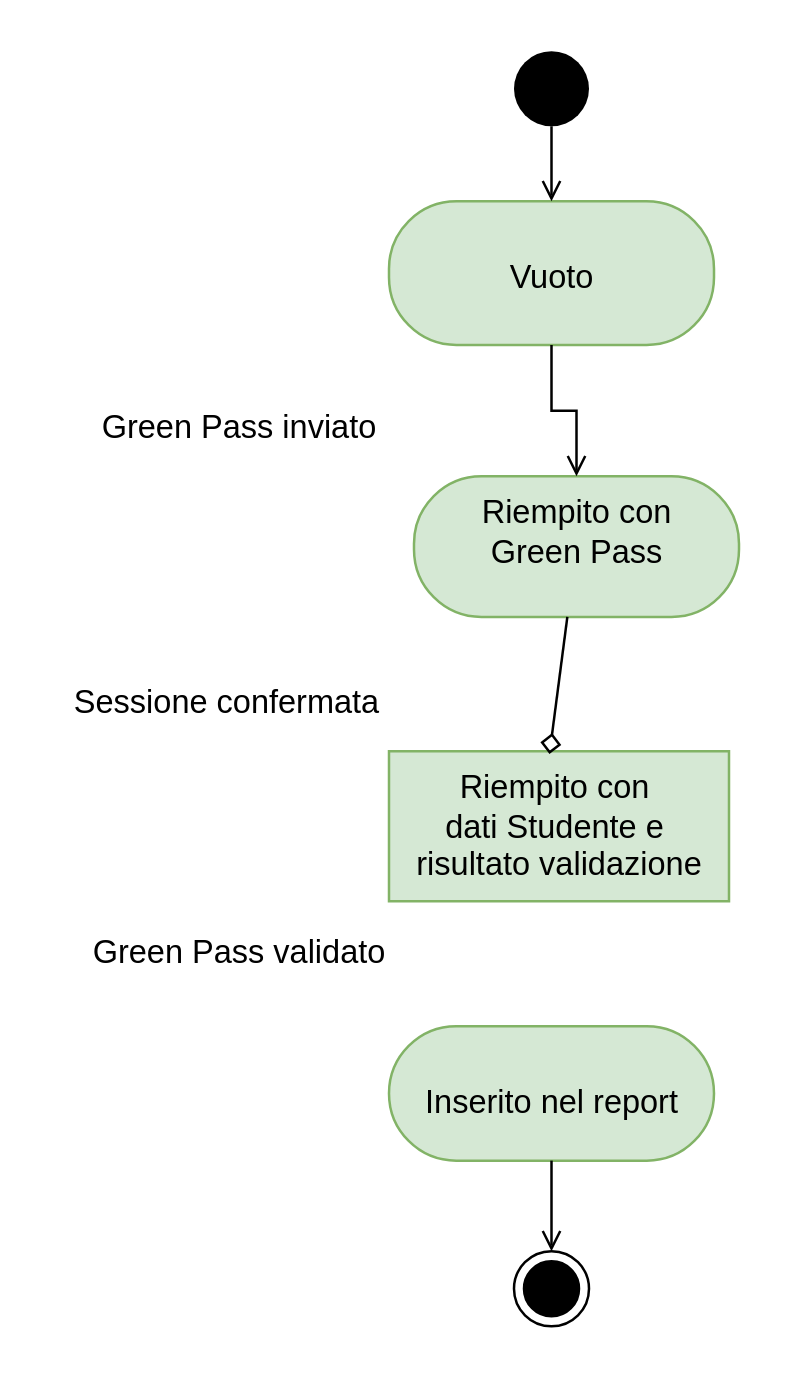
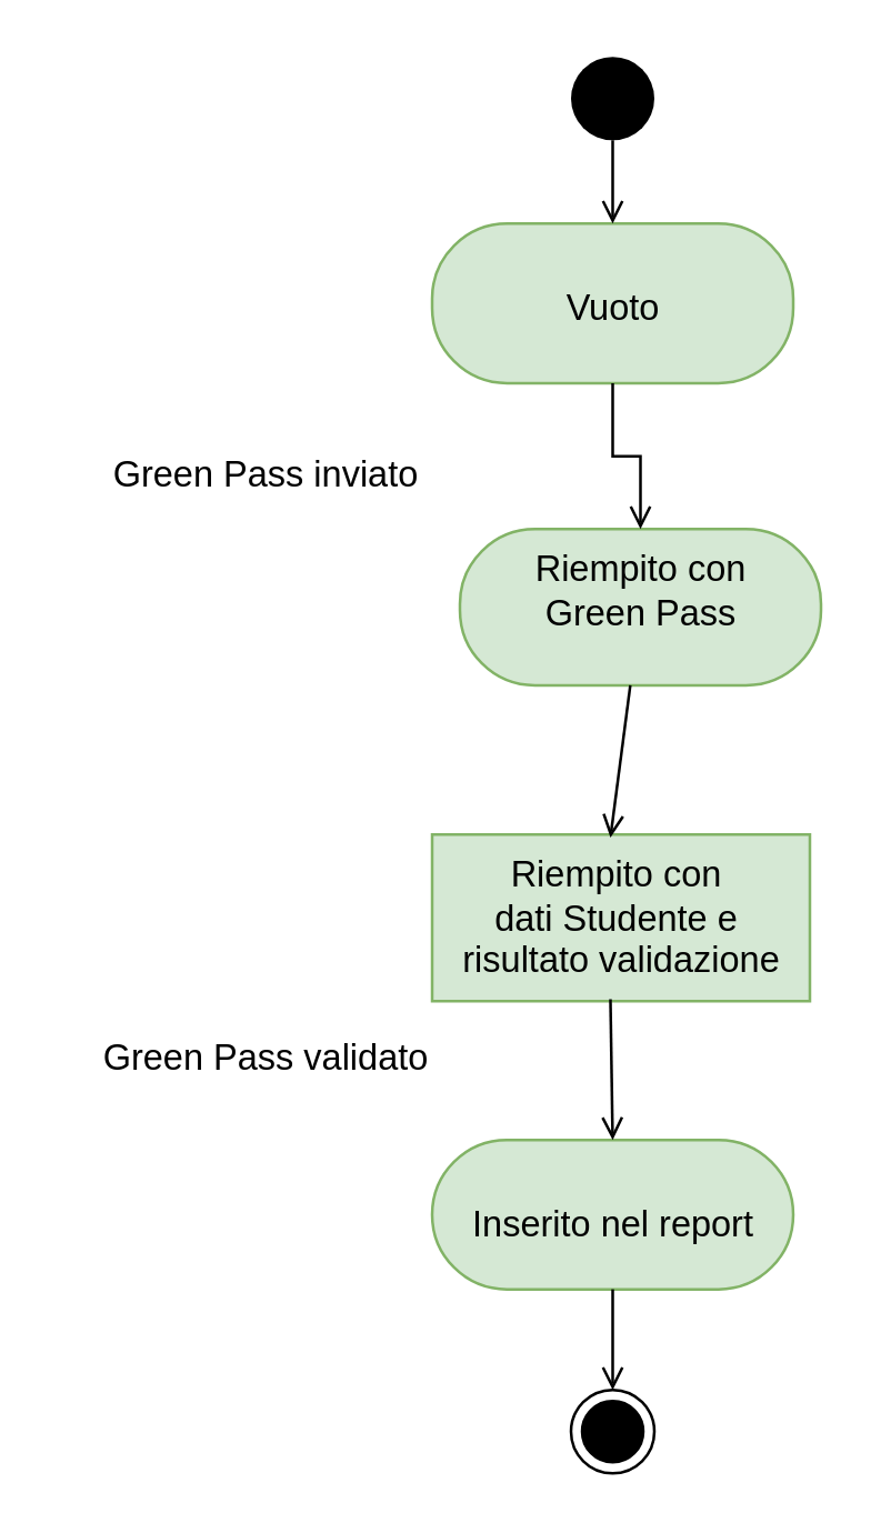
  <mxCell id="0" />
  <mxCell id="1" parent="0" />
  <mxCell id="2" value="" style="ellipse;fillColor=#000000;strokeColor=none;rotation=90;direction=south;" parent="1" vertex="1"><mxGeometry x="205" y="20" width="30" height="30" as="geometry" /></mxCell>
  <mxCell id="3" value="&lt;font style=&quot;font-size: 13px&quot;&gt;&lt;br&gt;Vuoto&lt;/font&gt;" style="html=1;align=center;verticalAlign=top;rounded=1;absoluteArcSize=1;arcSize=54;dashed=0;fillColor=#d5e8d4;strokeColor=#82b366;" parent="1" vertex="1"><mxGeometry x="155" y="80" width="130" height="57.5" as="geometry" /></mxCell>
  <mxCell id="4" value="" style="ellipse;html=1;shape=endState;fillColor=#000000;strokeColor=#000000;" parent="1" vertex="1"><mxGeometry x="205" y="500" width="30" height="30" as="geometry" /></mxCell>
  <mxCell id="5" value="&lt;font style=&quot;font-size: 13px&quot;&gt;Green Pass inviato&lt;/font&gt;" style="text;html=1;align=center;verticalAlign=middle;resizable=0;points=[];autosize=1;strokeColor=none;fillColor=none;" parent="1" vertex="1"><mxGeometry x="30" y="160" width="130" height="20" as="geometry" /></mxCell>
  <mxCell id="6" value="&lt;font style=&quot;font-size: 13px&quot;&gt;Green Pass validato&lt;/font&gt;" style="text;html=1;align=center;verticalAlign=middle;resizable=0;points=[];autosize=1;strokeColor=none;fillColor=none;" parent="1" vertex="1"><mxGeometry x="30" y="370" width="130" height="20" as="geometry" /></mxCell>
  <mxCell id="7" value="&lt;font style=&quot;font-size: 13px&quot;&gt;Riempito con&amp;nbsp;&lt;br&gt;dati Studente e&amp;nbsp;&lt;br&gt;risultato validazione&lt;/font&gt;" style="html=1;align=center;verticalAlign=top;absoluteArcSize=1;arcSize=54;dashed=0;fillColor=#d5e8d4;strokeColor=#82b366;rounded=0;" parent="1" vertex="1"><mxGeometry x="155" y="300" width="136" height="60" as="geometry" /></mxCell>
  <mxCell id="8" value="&lt;font style=&quot;font-size: 13px&quot;&gt;Riempito con&lt;br&gt;Green Pass&lt;/font&gt;" style="html=1;align=center;verticalAlign=top;rounded=1;absoluteArcSize=1;arcSize=54;dashed=0;fillColor=#d5e8d4;strokeColor=#82b366;" parent="1" vertex="1"><mxGeometry x="165" y="190" width="130" height="56.25" as="geometry" /></mxCell>
  <mxCell id="9" value="&lt;font style=&quot;font-size: 13px&quot;&gt;&lt;br&gt;Inserito nel report&lt;/font&gt;" style="html=1;align=center;verticalAlign=top;rounded=1;absoluteArcSize=1;arcSize=54;dashed=0;fillColor=#d5e8d4;strokeColor=#82b366;" parent="1" vertex="1"><mxGeometry x="155" y="410" width="130" height="53.75" as="geometry" /></mxCell>
- <mxCell id="10" value="&lt;font style=&quot;font-size: 13px&quot;&gt;Sessione confermata&lt;/font&gt;" style="text;html=1;align=center;verticalAlign=middle;resizable=0;points=[];autosize=1;strokeColor=none;fillColor=none;" parent="1" vertex="1"><mxGeometry x="20" y="270" width="140" height="20" as="geometry" /></mxCell>
  <mxCell id="11" value="" style="html=1;verticalAlign=bottom;labelBackgroundColor=none;endArrow=open;endFill=0;rounded=0;edgeStyle=orthogonalEdgeStyle;exitX=0.5;exitY=0;exitDx=0;exitDy=0;" parent="1" source="2" edge="1"><mxGeometry width="160" relative="1" as="geometry"><mxPoint x="181" y="140" as="sourcePoint" /><mxPoint x="220" y="80" as="targetPoint" /></mxGeometry></mxCell>
  <mxCell id="12" value="" style="html=1;verticalAlign=bottom;labelBackgroundColor=none;endArrow=open;endFill=0;rounded=0;edgeStyle=orthogonalEdgeStyle;exitX=0.5;exitY=1;exitDx=0;exitDy=0;entryX=0.5;entryY=0;entryDx=0;entryDy=0;" parent="1" source="3" target="8" edge="1"><mxGeometry width="160" relative="1" as="geometry"><mxPoint x="219.5" y="150" as="sourcePoint" /><mxPoint x="219.5" y="180" as="targetPoint" /></mxGeometry></mxCell>
- <mxCell id="13" value="" style="html=1;verticalAlign=bottom;labelBackgroundColor=none;endArrow=diamond;endFill=0;rounded=0;entryX=0.472;entryY=0.018;entryDx=0;entryDy=0;entryPerimeter=0;" parent="1" source="8" target="7" edge="1"><mxGeometry width="160" relative="1" as="geometry"><mxPoint x="219.5" y="247.5" as="sourcePoint" /><mxPoint x="219.5" y="300" as="targetPoint" /></mxGeometry></mxCell>
+ <mxCell id="13" value="" style="html=1;verticalAlign=bottom;labelBackgroundColor=none;endArrow=open;endFill=0;rounded=0;entryX=0.472;entryY=0.018;entryDx=0;entryDy=0;entryPerimeter=0;" parent="1" source="8" target="7" edge="1"><mxGeometry width="160" relative="1" as="geometry"><mxPoint x="219.5" y="247.5" as="sourcePoint" /><mxPoint x="219.5" y="300" as="targetPoint" /></mxGeometry></mxCell>
+ <mxCell id="14" value="" style="html=1;verticalAlign=bottom;labelBackgroundColor=none;endArrow=open;endFill=0;rounded=0;exitX=0.472;exitY=0.989;exitDx=0;exitDy=0;entryX=0.5;entryY=0;entryDx=0;entryDy=0;exitPerimeter=0;" parent="1" target="9" edge="1" source="7"><mxGeometry width="160" relative="1" as="geometry"><mxPoint x="220" y="370" as="sourcePoint" /><mxPoint x="220" y="410" as="targetPoint" /></mxGeometry></mxCell>
  <mxCell id="15" value="" style="html=1;verticalAlign=bottom;labelBackgroundColor=none;endArrow=open;endFill=0;rounded=0;edgeStyle=orthogonalEdgeStyle;" parent="1" source="9" target="4" edge="1"><mxGeometry width="160" relative="1" as="geometry"><mxPoint x="219.5" y="463.75" as="sourcePoint" /><mxPoint x="219.5" y="516.25" as="targetPoint" /></mxGeometry></mxCell>
